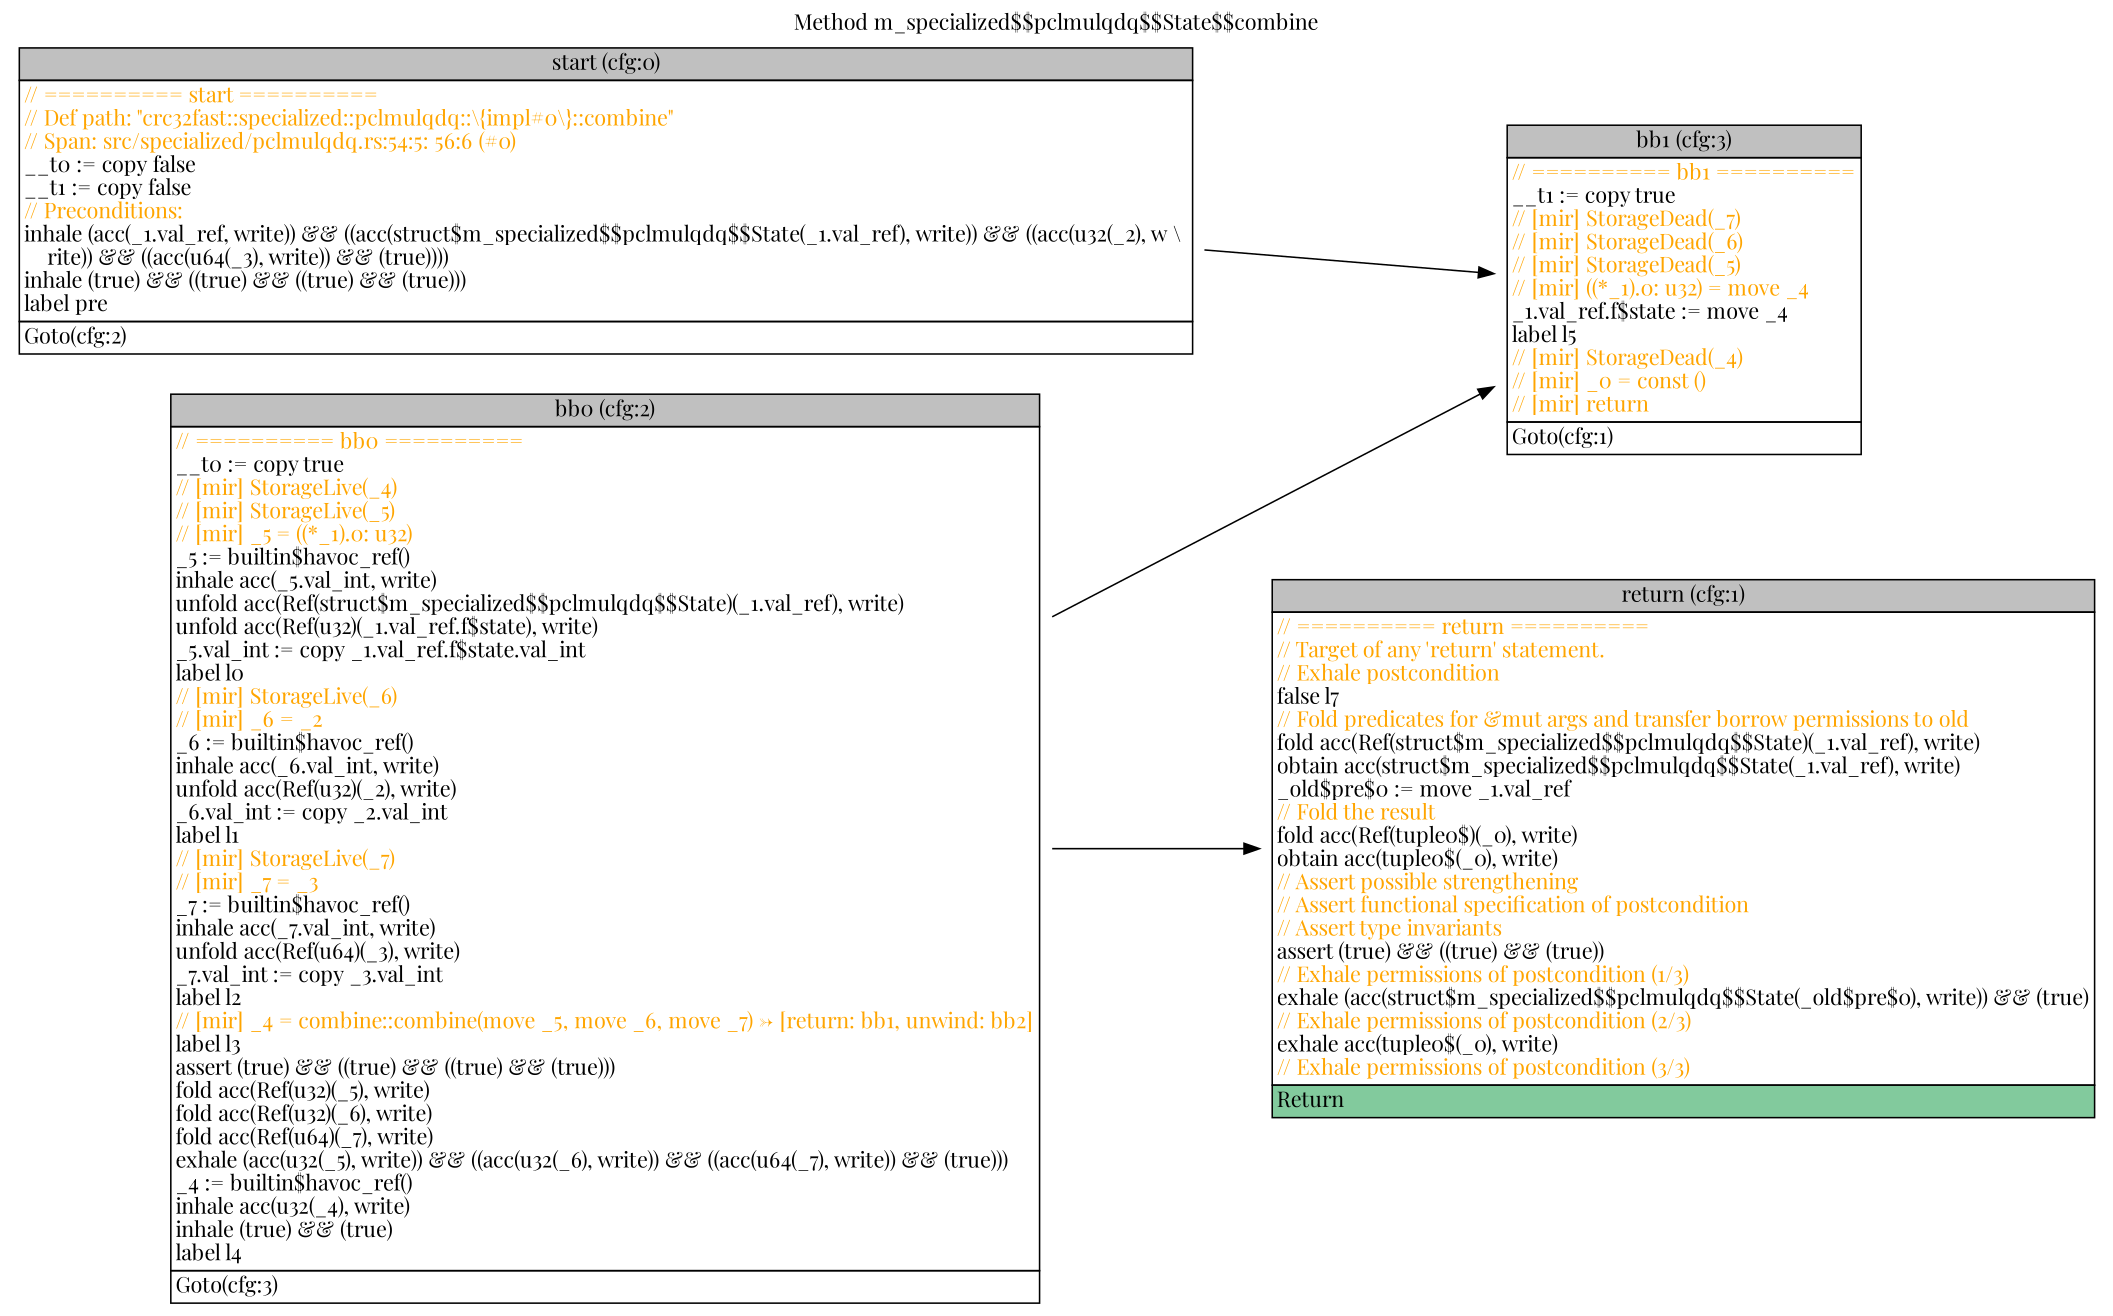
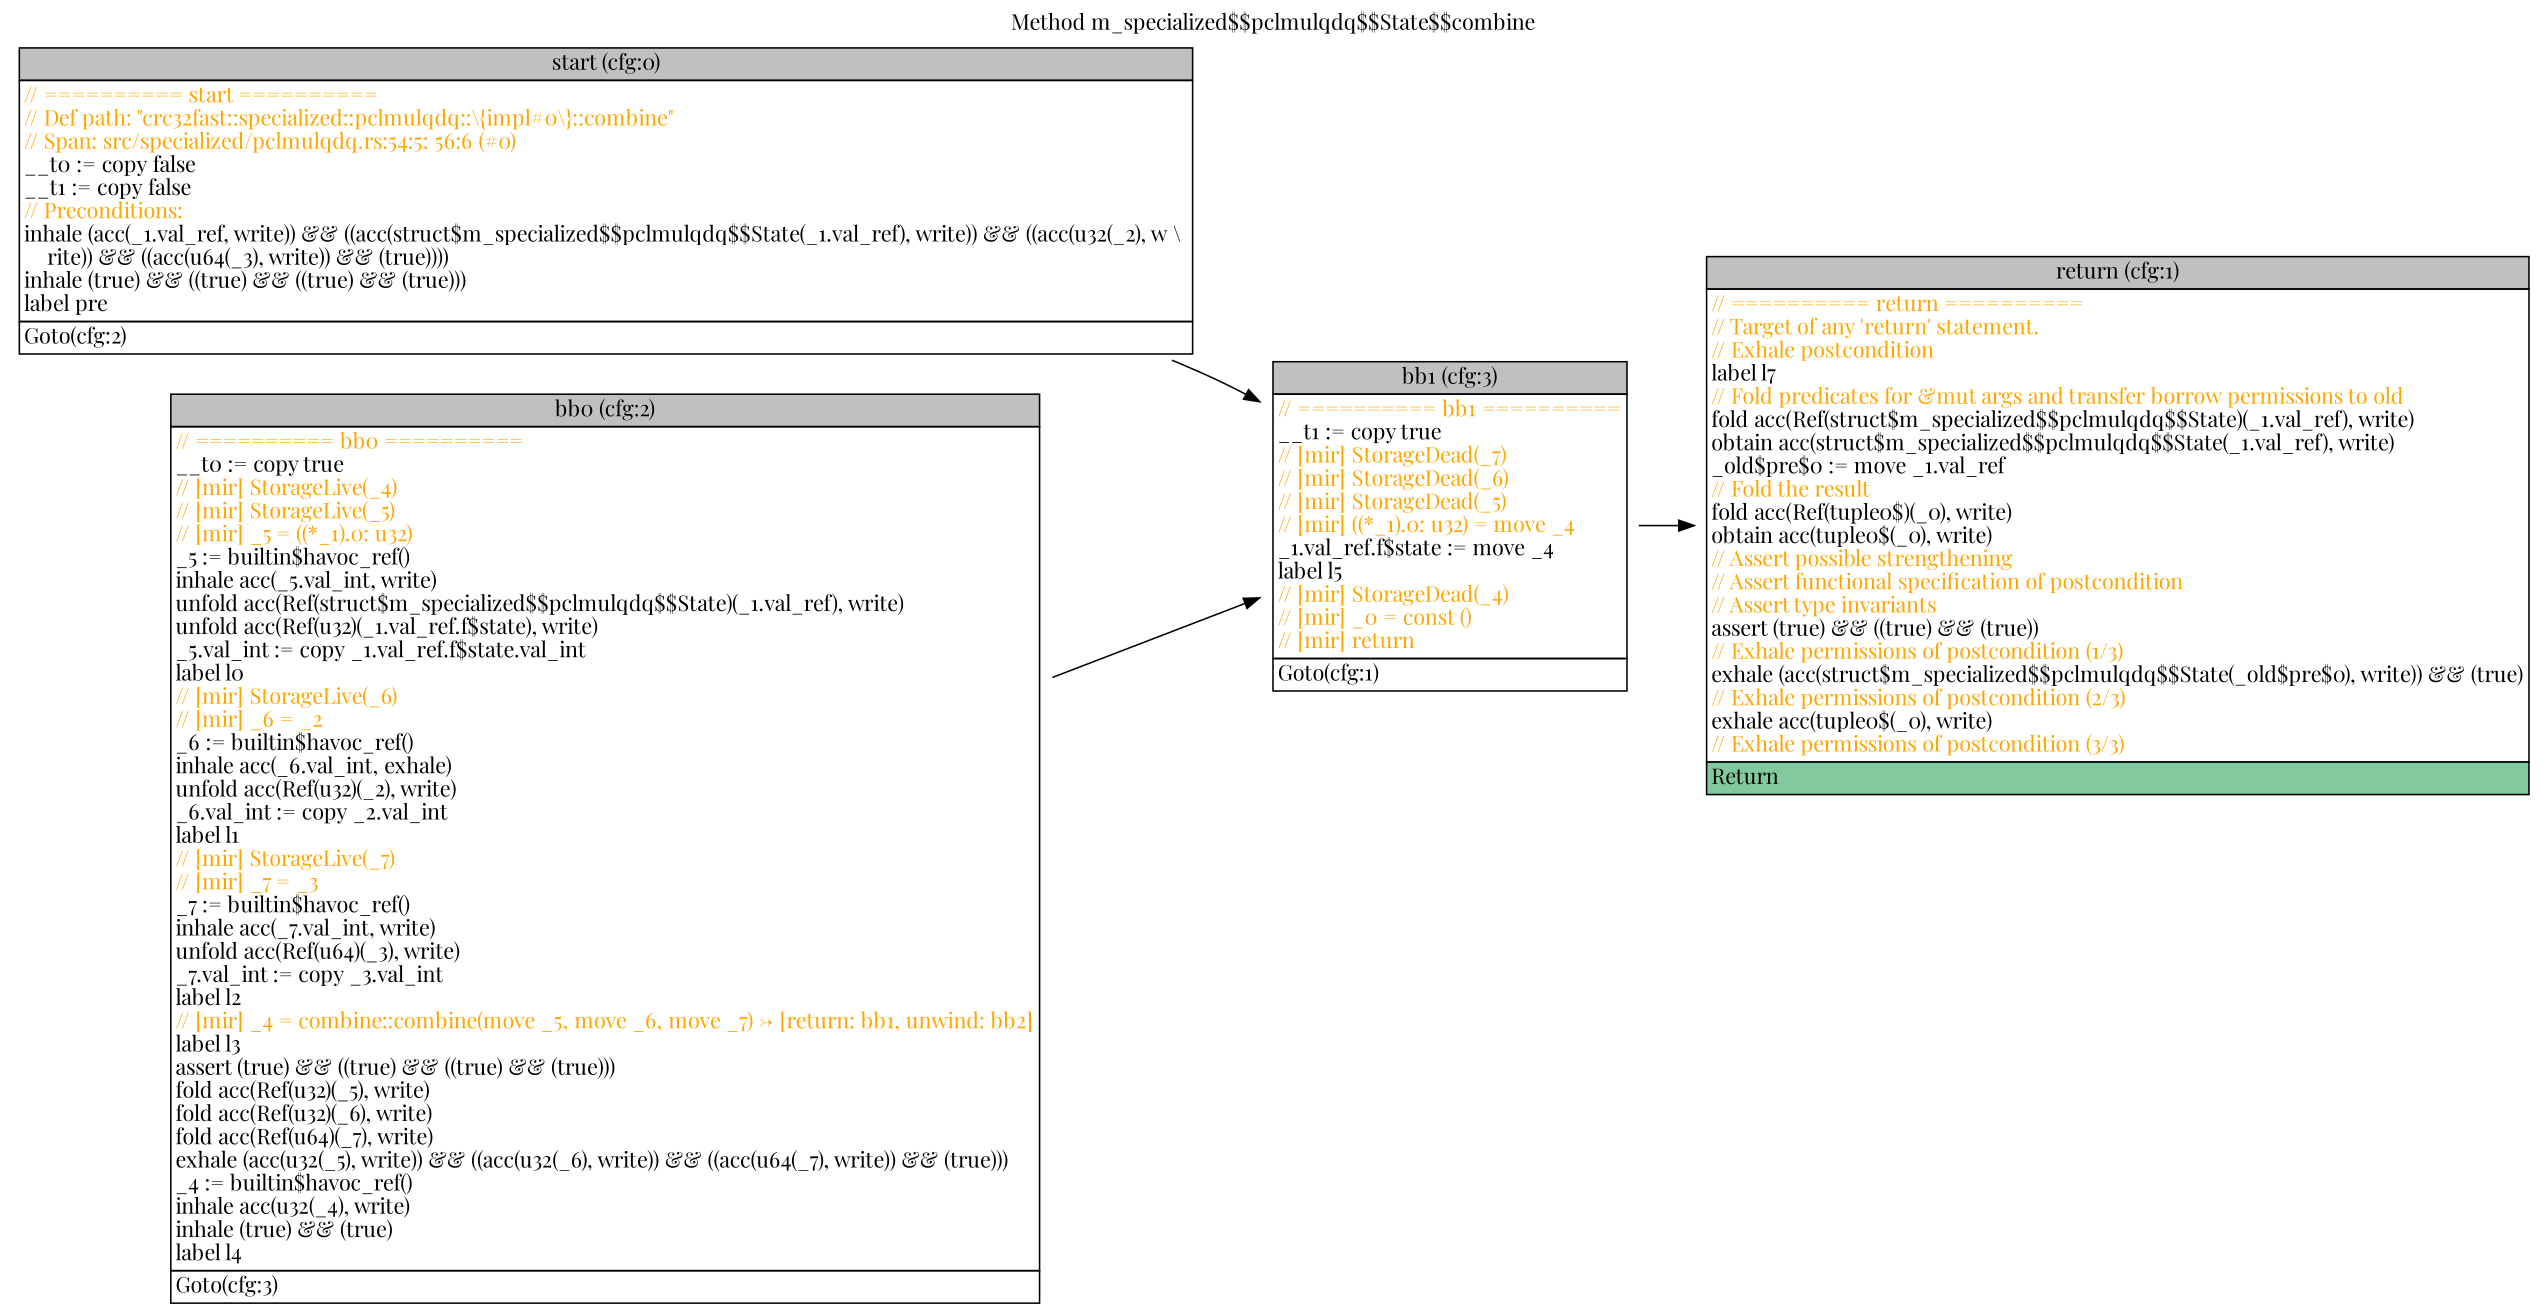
  digraph {
    fontname="Playfair Display"
    label="Method m_specialized$$pclmulqdq$$State$$combine"
    labelloc=t
    rankdir=LR
    node [fontname="Playfair Display" shape=none]
    edge [fontname="Playfair Display"]
    n1 [label=<<table border="0" cellborder="1" cellspacing="0"><tr><td bgcolor="gray" align="center">start (cfg:0)</td></tr><tr><td align="left" balign="left"><font color="orange">// ========== start ==========</font><br/><font color="orange">// Def path: "crc32fast::specialized::pclmulqdq::\{impl#0\}::combine"</font><br/><font color="orange">// Span: src/specialized/pclmulqdq.rs:54:5: 56:6 (#0)</font><br/>__t0 := copy false<br/>__t1 := copy false<br/><font color="orange">// Preconditions:</font><br/>inhale (acc(_1.val_ref, write)) &amp;&amp; ((acc(struct$m_specialized$$pclmulqdq$$State(_1.val_ref), write)) &amp;&amp; ((acc(u32(_2), w \ <br/>    rite)) &amp;&amp; ((acc(u64(_3), write)) &amp;&amp; (true))))<br/>inhale (true) &amp;&amp; ((true) &amp;&amp; ((true) &amp;&amp; (true)))<br/>label pre</td></tr><tr><td align="left">Goto(cfg:2)<br/></td></tr></table>>]
    n2 [label=<<table border="0" cellborder="1" cellspacing="0"><tr><td bgcolor="gray" align="center">bb1 (cfg:3)</td></tr><tr><td align="left" balign="left"><font color="orange">// ========== bb1 ==========</font><br/>__t1 := copy true<br/><font color="orange">// [mir] StorageDead(_7)</font><br/><font color="orange">// [mir] StorageDead(_6)</font><br/><font color="orange">// [mir] StorageDead(_5)</font><br/><font color="orange">// [mir] ((*_1).0: u32) = move _4</font><br/>_1.val_ref.f$state := move _4<br/>label l5<br/><font color="orange">// [mir] StorageDead(_4)</font><br/><font color="orange">// [mir] _0 = const ()</font><br/><font color="orange">// [mir] return</font></td></tr><tr><td align="left">Goto(cfg:1)<br/></td></tr></table>>]
-   n3 [label=<<table border="0" cellborder="1" cellspacing="0"><tr><td bgcolor="gray" align="center">bb0 (cfg:2)</td></tr><tr><td align="left" balign="left"><font color="orange">// ========== bb0 ==========</font><br/>__t0 := copy true<br/><font color="orange">// [mir] StorageLive(_4)</font><br/><font color="orange">// [mir] StorageLive(_5)</font><br/><font color="orange">// [mir] _5 = ((*_1).0: u32)</font><br/>_5 := builtin$havoc_ref()<br/>inhale acc(_5.val_int, write)<br/>unfold acc(Ref(struct$m_specialized$$pclmulqdq$$State)(_1.val_ref), write)<br/>unfold acc(Ref(u32)(_1.val_ref.f$state), write)<br/>_5.val_int := copy _1.val_ref.f$state.val_int<br/>label l0<br/><font color="orange">// [mir] StorageLive(_6)</font><br/><font color="orange">// [mir] _6 = _2</font><br/>_6 := builtin$havoc_ref()<br/>inhale acc(_6.val_int, write)<br/>unfold acc(Ref(u32)(_2), write)<br/>_6.val_int := copy _2.val_int<br/>label l1<br/><font color="orange">// [mir] StorageLive(_7)</font><br/><font color="orange">// [mir] _7 = _3</font><br/>_7 := builtin$havoc_ref()<br/>inhale acc(_7.val_int, write)<br/>unfold acc(Ref(u64)(_3), write)<br/>_7.val_int := copy _3.val_int<br/>label l2<br/><font color="orange">// [mir] _4 = combine::combine(move _5, move _6, move _7) -&gt; [return: bb1, unwind: bb2]</font><br/>label l3<br/>assert (true) &amp;&amp; ((true) &amp;&amp; ((true) &amp;&amp; (true)))<br/>fold acc(Ref(u32)(_5), write)<br/>fold acc(Ref(u32)(_6), write)<br/>fold acc(Ref(u64)(_7), write)<br/>exhale (acc(u32(_5), write)) &amp;&amp; ((acc(u32(_6), write)) &amp;&amp; ((acc(u64(_7), write)) &amp;&amp; (true)))<br/>_4 := builtin$havoc_ref()<br/>inhale acc(u32(_4), write)<br/>inhale (true) &amp;&amp; (true)<br/>label l4</td></tr><tr><td align="left">Goto(cfg:3)<br/></td></tr></table>>]
-   n4 [label=<<table border="0" cellborder="1" cellspacing="0"><tr><td bgcolor="gray" align="center">return (cfg:1)</td></tr><tr><td align="left" balign="left"><font color="orange">// ========== return ==========</font><br/><font color="orange">// Target of any 'return' statement.</font><br/><font color="orange">// Exhale postcondition</font><br/>false l7<br/><font color="orange">// Fold predicates for &amp;mut args and transfer borrow permissions to old</font><br/>fold acc(Ref(struct$m_specialized$$pclmulqdq$$State)(_1.val_ref), write)<br/>obtain acc(struct$m_specialized$$pclmulqdq$$State(_1.val_ref), write)<br/>_old$pre$0 := move _1.val_ref<br/><font color="orange">// Fold the result</font><br/>fold acc(Ref(tuple0$)(_0), write)<br/>obtain acc(tuple0$(_0), write)<br/><font color="orange">// Assert possible strengthening</font><br/><font color="orange">// Assert functional specification of postcondition</font><br/><font color="orange">// Assert type invariants</font><br/>assert (true) &amp;&amp; ((true) &amp;&amp; (true))<br/><font color="orange">// Exhale permissions of postcondition (1/3)</font><br/>exhale (acc(struct$m_specialized$$pclmulqdq$$State(_old$pre$0), write)) &amp;&amp; (true)<br/><font color="orange">// Exhale permissions of postcondition (2/3)</font><br/>exhale acc(tuple0$(_0), write)<br/><font color="orange">// Exhale permissions of postcondition (3/3)</font></td></tr><tr><td align="left" bgcolor="#82CA9D">Return<br/></td></tr></table>>]
+   n3 [label=<<table border="0" cellborder="1" cellspacing="0"><tr><td bgcolor="gray" align="center">bb0 (cfg:2)</td></tr><tr><td align="left" balign="left"><font color="orange">// ========== bb0 ==========</font><br/>__t0 := copy true<br/><font color="orange">// [mir] StorageLive(_4)</font><br/><font color="orange">// [mir] StorageLive(_5)</font><br/><font color="orange">// [mir] _5 = ((*_1).0: u32)</font><br/>_5 := builtin$havoc_ref()<br/>inhale acc(_5.val_int, write)<br/>unfold acc(Ref(struct$m_specialized$$pclmulqdq$$State)(_1.val_ref), write)<br/>unfold acc(Ref(u32)(_1.val_ref.f$state), write)<br/>_5.val_int := copy _1.val_ref.f$state.val_int<br/>label l0<br/><font color="orange">// [mir] StorageLive(_6)</font><br/><font color="orange">// [mir] _6 = _2</font><br/>_6 := builtin$havoc_ref()<br/>inhale acc(_6.val_int, exhale)<br/>unfold acc(Ref(u32)(_2), write)<br/>_6.val_int := copy _2.val_int<br/>label l1<br/><font color="orange">// [mir] StorageLive(_7)</font><br/><font color="orange">// [mir] _7 = _3</font><br/>_7 := builtin$havoc_ref()<br/>inhale acc(_7.val_int, write)<br/>unfold acc(Ref(u64)(_3), write)<br/>_7.val_int := copy _3.val_int<br/>label l2<br/><font color="orange">// [mir] _4 = combine::combine(move _5, move _6, move _7) -&gt; [return: bb1, unwind: bb2]</font><br/>label l3<br/>assert (true) &amp;&amp; ((true) &amp;&amp; ((true) &amp;&amp; (true)))<br/>fold acc(Ref(u32)(_5), write)<br/>fold acc(Ref(u32)(_6), write)<br/>fold acc(Ref(u64)(_7), write)<br/>exhale (acc(u32(_5), write)) &amp;&amp; ((acc(u32(_6), write)) &amp;&amp; ((acc(u64(_7), write)) &amp;&amp; (true)))<br/>_4 := builtin$havoc_ref()<br/>inhale acc(u32(_4), write)<br/>inhale (true) &amp;&amp; (true)<br/>label l4</td></tr><tr><td align="left">Goto(cfg:3)<br/></td></tr></table>>]
+   n4 [label=<<table border="0" cellborder="1" cellspacing="0"><tr><td bgcolor="gray" align="center">return (cfg:1)</td></tr><tr><td align="left" balign="left"><font color="orange">// ========== return ==========</font><br/><font color="orange">// Target of any 'return' statement.</font><br/><font color="orange">// Exhale postcondition</font><br/>label l7<br/><font color="orange">// Fold predicates for &amp;mut args and transfer borrow permissions to old</font><br/>fold acc(Ref(struct$m_specialized$$pclmulqdq$$State)(_1.val_ref), write)<br/>obtain acc(struct$m_specialized$$pclmulqdq$$State(_1.val_ref), write)<br/>_old$pre$0 := move _1.val_ref<br/><font color="orange">// Fold the result</font><br/>fold acc(Ref(tuple0$)(_0), write)<br/>obtain acc(tuple0$(_0), write)<br/><font color="orange">// Assert possible strengthening</font><br/><font color="orange">// Assert functional specification of postcondition</font><br/><font color="orange">// Assert type invariants</font><br/>assert (true) &amp;&amp; ((true) &amp;&amp; (true))<br/><font color="orange">// Exhale permissions of postcondition (1/3)</font><br/>exhale (acc(struct$m_specialized$$pclmulqdq$$State(_old$pre$0), write)) &amp;&amp; (true)<br/><font color="orange">// Exhale permissions of postcondition (2/3)</font><br/>exhale acc(tuple0$(_0), write)<br/><font color="orange">// Exhale permissions of postcondition (3/3)</font></td></tr><tr><td align="left" bgcolor="#82CA9D">Return<br/></td></tr></table>>]
    n1 -> n2
-   n3 -> n4
+   n2 -> n4
    n3 -> n2
  }
